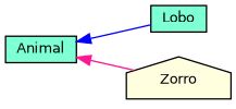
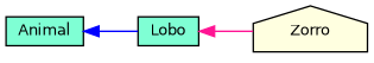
  digraph {
    rankdir=LR
    node [color=black fillcolor=aquamarine fontname=Helvetica fontsize=10 shape=box style=filled]
    edge [dir=back fontname=Helvetica fontsize=10 labelfontname=Helvetica labelfontsize=10 style=solid]
    n1 [height=0.2 label=Animal width=0.4]
    n2 [height=0.2 label=Lobo width=0.4]
    n3 [fillcolor=lightyellow height=0.2 label=Zorro shape=house width=0.4]
    n1 -> n2 [color=blue]
-   n1 -> n3 [color=deeppink]
+   n2 -> n3 [color=deeppink]
  }
